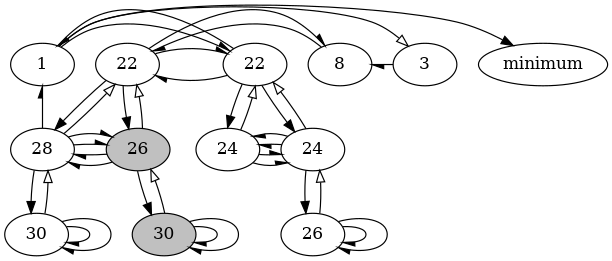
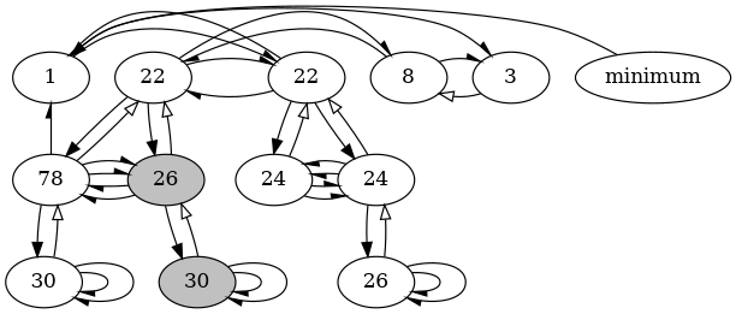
  digraph {
    edge [arrowhead=lnormal constraint=false]
    n1 [label=1]
    n2 [label=3]
    n3 [label=22]
    minimum
    n5 [label=8]
    n6 [label=22]
    n7 [label=24]
    n8 [label=24]
    n9 [fillcolor=grey label=26 style=filled]
-   n10 [label=28]
+   n10 [label=78]
    n11 [label=26]
    n12 [fillcolor=grey label=30 style=filled]
    n13 [label=30]
-   n1 -> n2 [arrowhead=onormal]
+   n1 -> n2
    n1 -> n3
-   n2 -> n5
+   n2 -> n5 [arrowhead=onormal]
    n3 -> n1
    n3 -> n6
    n3 -> n7 [arrowhead="" constraint=""]
    n3 -> n8 [arrowhead="" constraint=""]
-   n1 -> minimum [arrowhead=""]
+   minimum -> n1 [arrowhead=""]
+   n5 -> n2
    n5 -> n6
    n6 -> n3
    n6 -> n5
    n6 -> n9 [arrowhead="" constraint=""]
    n6 -> n10 [arrowhead="" constraint=""]
    n7 -> n3 [arrowhead=onormal]
    n7 -> n8
    n7 -> n8
    n8 -> n3 [arrowhead=onormal]
    n8 -> n7
    n8 -> n7
    n8 -> n11 [arrowhead="" constraint=""]
    n9 -> n6 [arrowhead=onormal]
    n9 -> n10
    n9 -> n10
    n9 -> n12 [arrowhead="" constraint=""]
    n10 -> n1
    n10 -> n6 [arrowhead=onormal]
    n10 -> n9
    n10 -> n9
    n10 -> n13 [arrowhead="" constraint=""]
    n11 -> n8 [arrowhead=onormal]
    n11 -> n11
    n11 -> n11
    n12 -> n9 [arrowhead=onormal]
    n12 -> n12
    n12 -> n12
    n13 -> n10 [arrowhead=onormal]
    n13 -> n13
    n13 -> n13
  }
